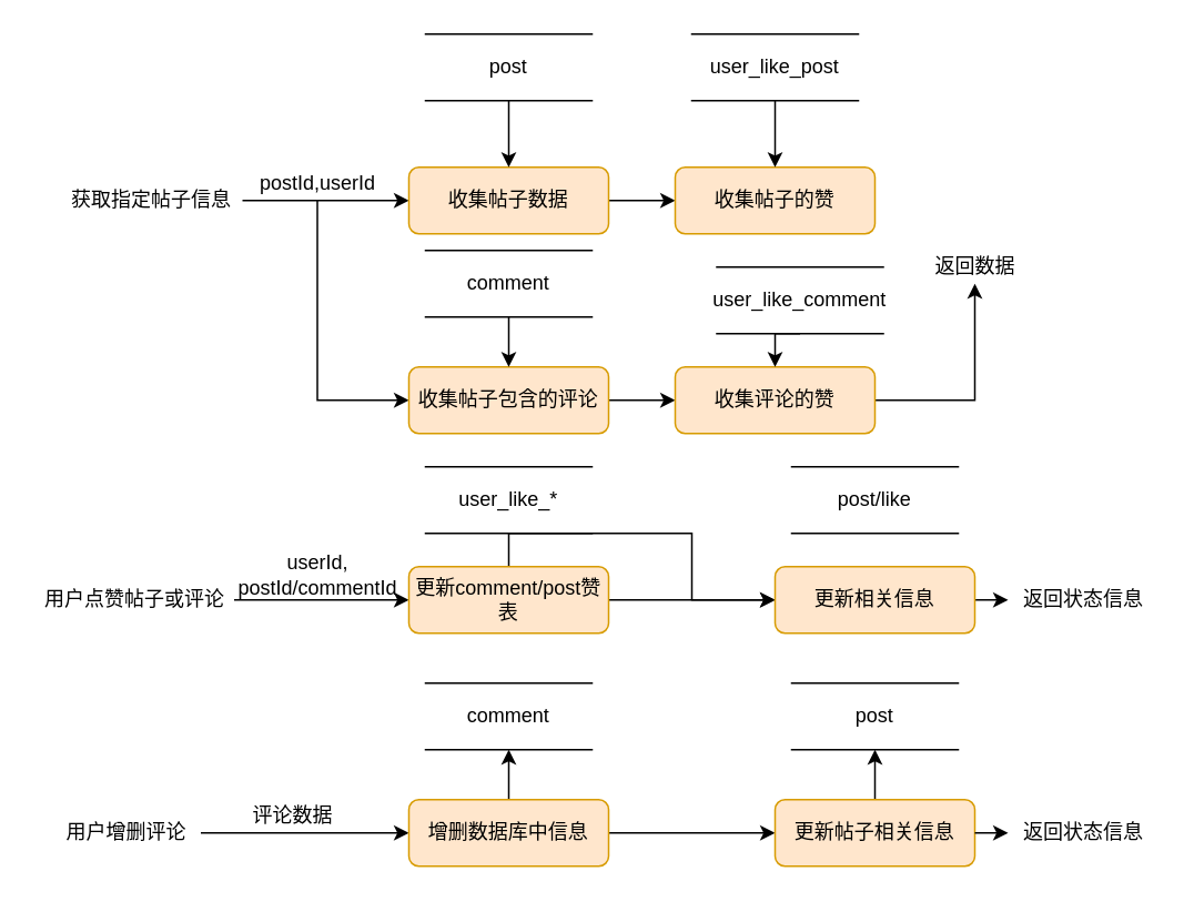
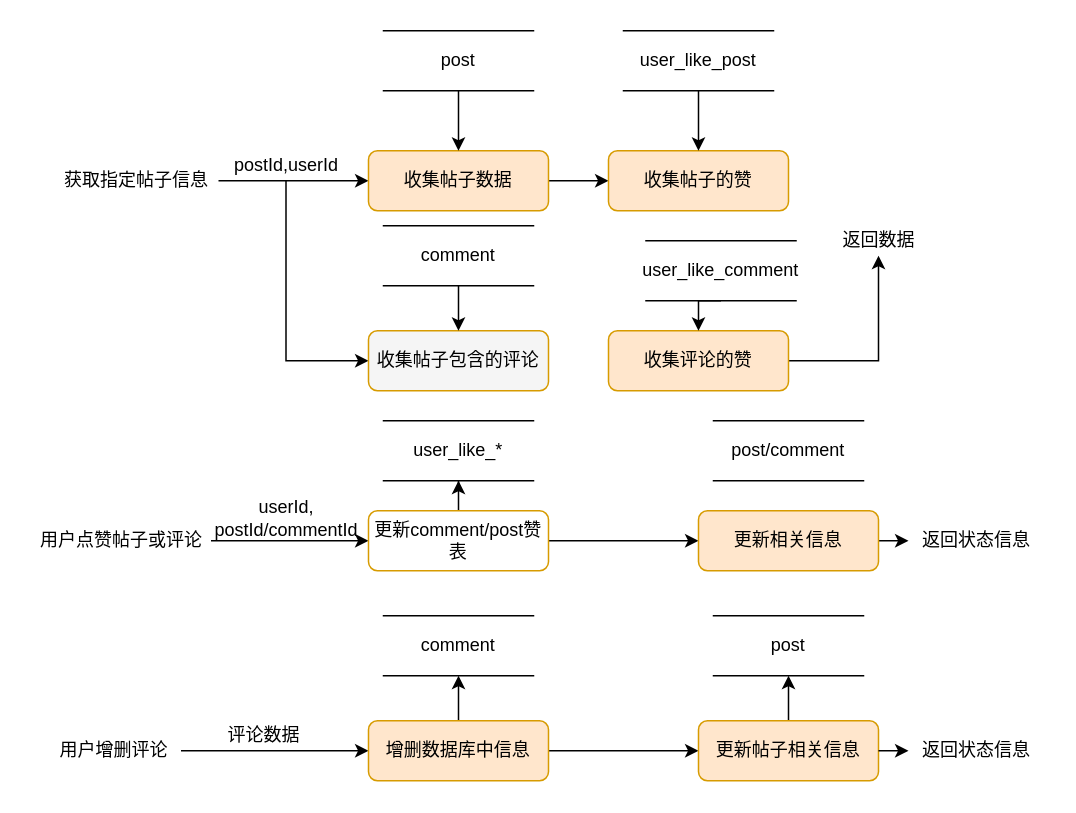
  <mxCell id="0" />
  <mxCell id="1" parent="0" />
  <mxCell id="2" style="edgeStyle=orthogonalEdgeStyle;rounded=0;orthogonalLoop=1;jettySize=auto;html=1;entryX=0;entryY=0.5;entryDx=0;entryDy=0;" edge="1" parent="1" source="3" target="5"><mxGeometry relative="1" as="geometry" /></mxCell>
  <mxCell id="3" value="获取指定帖子信息" style="text;html=1;align=center;verticalAlign=middle;resizable=0;points=[];autosize=1;strokeColor=none;fillColor=none;" vertex="1" parent="1"><mxGeometry x="35" y="110" width="110" height="20" as="geometry" /></mxCell>
  <mxCell id="4" style="edgeStyle=orthogonalEdgeStyle;rounded=0;orthogonalLoop=1;jettySize=auto;html=1;exitX=1;exitY=0.5;exitDx=0;exitDy=0;" edge="1" parent="1" source="5" target="42"><mxGeometry relative="1" as="geometry" /></mxCell>
  <mxCell id="5" value="收集帖子数据" style="rounded=1;whiteSpace=wrap;html=1;fillColor=#ffe6cc;strokeColor=#d79b00;" vertex="1" parent="1"><mxGeometry x="245" y="100" width="120" height="40" as="geometry" /></mxCell>
  <mxCell id="6" style="edgeStyle=orthogonalEdgeStyle;rounded=0;orthogonalLoop=1;jettySize=auto;html=1;entryX=0;entryY=0.5;entryDx=0;entryDy=0;" edge="1" parent="1" source="7" target="11"><mxGeometry relative="1" as="geometry"><Array as="points"><mxPoint x="190" y="240" /></Array></mxGeometry></mxCell>
  <mxCell id="7" value="postId,userId" style="text;html=1;align=center;verticalAlign=middle;resizable=0;points=[];autosize=1;strokeColor=none;fillColor=none;" vertex="1" parent="1"><mxGeometry x="150" y="100" width="80" height="20" as="geometry" /></mxCell>
  <mxCell id="8" style="edgeStyle=orthogonalEdgeStyle;rounded=0;orthogonalLoop=1;jettySize=auto;html=1;exitX=0.5;exitY=1;exitDx=0;exitDy=0;entryX=0.5;entryY=0;entryDx=0;entryDy=0;" edge="1" parent="1" source="9" target="5"><mxGeometry relative="1" as="geometry" /></mxCell>
  <mxCell id="9" value="post" style="shape=partialRectangle;whiteSpace=wrap;html=1;left=0;right=0;fillColor=none;" vertex="1" parent="1"><mxGeometry x="255" y="20" width="100" height="40" as="geometry" /></mxCell>
- <mxCell id="10" style="edgeStyle=orthogonalEdgeStyle;rounded=0;orthogonalLoop=1;jettySize=auto;html=1;exitX=1;exitY=0.5;exitDx=0;exitDy=0;entryX=0;entryY=0.5;entryDx=0;entryDy=0;" edge="1" parent="1" source="11" target="15"><mxGeometry relative="1" as="geometry" /></mxCell>
- <mxCell id="11" value="收集帖子包含的评论" style="rounded=1;whiteSpace=wrap;html=1;fillColor=#ffe6cc;strokeColor=#d79b00;" vertex="1" parent="1"><mxGeometry x="245" y="220" width="120" height="40" as="geometry" /></mxCell>
+ <mxCell id="11" value="收集帖子包含的评论" style="rounded=1;whiteSpace=wrap;html=1;fillColor=#f5f5f5;strokeColor=#d79b00;" vertex="1" parent="1"><mxGeometry x="245" y="220" width="120" height="40" as="geometry" /></mxCell>
  <mxCell id="12" style="edgeStyle=orthogonalEdgeStyle;rounded=0;orthogonalLoop=1;jettySize=auto;html=1;exitX=0.5;exitY=1;exitDx=0;exitDy=0;entryX=0.5;entryY=0;entryDx=0;entryDy=0;" edge="1" parent="1" source="13" target="11"><mxGeometry relative="1" as="geometry" /></mxCell>
  <mxCell id="13" value="comment" style="shape=partialRectangle;whiteSpace=wrap;html=1;left=0;right=0;fillColor=none;" vertex="1" parent="1"><mxGeometry x="255" y="150" width="100" height="40" as="geometry" /></mxCell>
  <mxCell id="14" style="edgeStyle=orthogonalEdgeStyle;rounded=0;orthogonalLoop=1;jettySize=auto;html=1;" edge="1" parent="1" source="15" target="16"><mxGeometry relative="1" as="geometry" /></mxCell>
  <mxCell id="15" value="收集评论的赞" style="rounded=1;whiteSpace=wrap;html=1;fillColor=#ffe6cc;strokeColor=#d79b00;" vertex="1" parent="1"><mxGeometry x="405" y="220" width="120" height="40" as="geometry" /></mxCell>
  <mxCell id="16" value="返回数据" style="text;html=1;align=center;verticalAlign=middle;resizable=0;points=[];autosize=1;strokeColor=none;fillColor=none;" vertex="1" parent="1"><mxGeometry x="555" y="150" width="60" height="20" as="geometry" /></mxCell>
  <mxCell id="17" style="edgeStyle=orthogonalEdgeStyle;rounded=0;orthogonalLoop=1;jettySize=auto;html=1;entryX=0;entryY=0.5;entryDx=0;entryDy=0;" edge="1" parent="1" source="18" target="21"><mxGeometry relative="1" as="geometry" /></mxCell>
  <mxCell id="18" value="用户点赞帖子或评论" style="text;html=1;align=center;verticalAlign=middle;resizable=0;points=[];autosize=1;strokeColor=none;fillColor=none;" vertex="1" parent="1"><mxGeometry x="20" y="350" width="120" height="20" as="geometry" /></mxCell>
  <mxCell id="19" style="edgeStyle=orthogonalEdgeStyle;rounded=0;orthogonalLoop=1;jettySize=auto;html=1;exitX=1;exitY=0.5;exitDx=0;exitDy=0;" edge="1" parent="1" source="21"><mxGeometry relative="1" as="geometry"><mxPoint x="465" y="360" as="targetPoint" /></mxGeometry></mxCell>
- <mxCell id="20" style="edgeStyle=orthogonalEdgeStyle;rounded=0;orthogonalLoop=1;jettySize=auto;html=1;exitX=0.5;exitY=0;exitDx=0;exitDy=0;" edge="1" parent="1" source="21" target="25"><mxGeometry relative="1" as="geometry" /></mxCell>
- <mxCell id="21" value="更新comment/post赞表" style="rounded=1;whiteSpace=wrap;html=1;fillColor=#ffe6cc;strokeColor=#d79b00;" vertex="1" parent="1"><mxGeometry x="245" y="340" width="120" height="40" as="geometry" /></mxCell>
+ <mxCell id="20" style="edgeStyle=orthogonalEdgeStyle;rounded=0;orthogonalLoop=1;jettySize=auto;html=1;exitX=0.5;exitY=0;exitDx=0;exitDy=0;" edge="1" parent="1" source="21" target="22"><mxGeometry relative="1" as="geometry" /></mxCell>
+ <mxCell id="21" value="更新comment/post赞表" style="rounded=1;whiteSpace=wrap;html=1;fillColor=#ffffff;strokeColor=#d79b00;" vertex="1" parent="1"><mxGeometry x="245" y="340" width="120" height="40" as="geometry" /></mxCell>
  <mxCell id="22" value="user_like_*" style="shape=partialRectangle;whiteSpace=wrap;html=1;left=0;right=0;fillColor=none;" vertex="1" parent="1"><mxGeometry x="255" y="280" width="100" height="40" as="geometry" /></mxCell>
  <mxCell id="23" value="userId,&lt;br&gt;postId/commentId" style="text;html=1;align=center;verticalAlign=middle;resizable=0;points=[];autosize=1;strokeColor=none;fillColor=none;" vertex="1" parent="1"><mxGeometry x="135" y="330" width="110" height="30" as="geometry" /></mxCell>
  <mxCell id="24" style="edgeStyle=orthogonalEdgeStyle;rounded=0;orthogonalLoop=1;jettySize=auto;html=1;exitX=1;exitY=0.5;exitDx=0;exitDy=0;" edge="1" parent="1"><mxGeometry relative="1" as="geometry"><mxPoint x="605" y="360" as="targetPoint" /><mxPoint x="585" y="360" as="sourcePoint" /></mxGeometry></mxCell>
  <mxCell id="25" value="更新相关信息" style="rounded=1;whiteSpace=wrap;html=1;fillColor=#ffe6cc;strokeColor=#d79b00;" vertex="1" parent="1"><mxGeometry x="465" y="340" width="120" height="40" as="geometry" /></mxCell>
- <mxCell id="26" value="post/like" style="shape=partialRectangle;whiteSpace=wrap;html=1;left=0;right=0;fillColor=none;" vertex="1" parent="1"><mxGeometry x="475" y="280" width="100" height="40" as="geometry" /></mxCell>
+ <mxCell id="26" value="post/comment" style="shape=partialRectangle;whiteSpace=wrap;html=1;left=0;right=0;fillColor=none;" vertex="1" parent="1"><mxGeometry x="475" y="280" width="100" height="40" as="geometry" /></mxCell>
  <mxCell id="27" value="返回状态信息" style="text;html=1;align=center;verticalAlign=middle;resizable=0;points=[];autosize=1;strokeColor=none;fillColor=none;" vertex="1" parent="1"><mxGeometry x="605" y="350" width="90" height="20" as="geometry" /></mxCell>
  <mxCell id="28" style="edgeStyle=orthogonalEdgeStyle;rounded=0;orthogonalLoop=1;jettySize=auto;html=1;entryX=0;entryY=0.5;entryDx=0;entryDy=0;" edge="1" parent="1" source="29" target="32"><mxGeometry relative="1" as="geometry" /></mxCell>
  <mxCell id="29" value="用户增删评论" style="text;html=1;align=center;verticalAlign=middle;resizable=0;points=[];autosize=1;strokeColor=none;fillColor=none;" vertex="1" parent="1"><mxGeometry x="30" y="490" width="90" height="20" as="geometry" /></mxCell>
  <mxCell id="30" style="edgeStyle=orthogonalEdgeStyle;rounded=0;orthogonalLoop=1;jettySize=auto;html=1;exitX=0.5;exitY=0;exitDx=0;exitDy=0;entryX=0.5;entryY=1;entryDx=0;entryDy=0;" edge="1" parent="1" source="32" target="34"><mxGeometry relative="1" as="geometry" /></mxCell>
  <mxCell id="31" style="edgeStyle=orthogonalEdgeStyle;rounded=0;orthogonalLoop=1;jettySize=auto;html=1;exitX=1;exitY=0.5;exitDx=0;exitDy=0;entryX=0;entryY=0.5;entryDx=0;entryDy=0;" edge="1" parent="1" source="32" target="36"><mxGeometry relative="1" as="geometry" /></mxCell>
  <mxCell id="32" value="增删数据库中信息" style="rounded=1;whiteSpace=wrap;html=1;fillColor=#ffe6cc;strokeColor=#d79b00;" vertex="1" parent="1"><mxGeometry x="245" y="480" width="120" height="40" as="geometry" /></mxCell>
  <mxCell id="33" value="评论数据" style="text;html=1;align=center;verticalAlign=middle;resizable=0;points=[];autosize=1;strokeColor=none;fillColor=none;" vertex="1" parent="1"><mxGeometry x="145" y="480" width="60" height="20" as="geometry" /></mxCell>
  <mxCell id="34" value="comment" style="shape=partialRectangle;whiteSpace=wrap;html=1;left=0;right=0;fillColor=none;" vertex="1" parent="1"><mxGeometry x="255" y="410" width="100" height="40" as="geometry" /></mxCell>
  <mxCell id="35" style="edgeStyle=orthogonalEdgeStyle;rounded=0;orthogonalLoop=1;jettySize=auto;html=1;exitX=0.5;exitY=0;exitDx=0;exitDy=0;" edge="1" parent="1" source="36" target="39"><mxGeometry relative="1" as="geometry" /></mxCell>
  <mxCell id="36" value="更新帖子相关信息" style="rounded=1;whiteSpace=wrap;html=1;fillColor=#ffe6cc;strokeColor=#d79b00;" vertex="1" parent="1"><mxGeometry x="465" y="480" width="120" height="40" as="geometry" /></mxCell>
  <mxCell id="37" style="edgeStyle=orthogonalEdgeStyle;rounded=0;orthogonalLoop=1;jettySize=auto;html=1;exitX=1;exitY=0.5;exitDx=0;exitDy=0;" edge="1" parent="1"><mxGeometry relative="1" as="geometry"><mxPoint x="605" y="500" as="targetPoint" /><mxPoint x="585" y="500" as="sourcePoint" /></mxGeometry></mxCell>
  <mxCell id="38" value="返回状态信息" style="text;html=1;align=center;verticalAlign=middle;resizable=0;points=[];autosize=1;strokeColor=none;fillColor=none;" vertex="1" parent="1"><mxGeometry x="605" y="490" width="90" height="20" as="geometry" /></mxCell>
  <mxCell id="39" value="post" style="shape=partialRectangle;whiteSpace=wrap;html=1;left=0;right=0;fillColor=none;" vertex="1" parent="1"><mxGeometry x="475" y="410" width="100" height="40" as="geometry" /></mxCell>
  <mxCell id="40" style="edgeStyle=orthogonalEdgeStyle;rounded=0;orthogonalLoop=1;jettySize=auto;html=1;exitX=0.5;exitY=1;exitDx=0;exitDy=0;entryX=0.5;entryY=0;entryDx=0;entryDy=0;" edge="1" parent="1" source="41" target="15"><mxGeometry relative="1" as="geometry" /></mxCell>
  <mxCell id="41" value="user_like_comment" style="shape=partialRectangle;whiteSpace=wrap;html=1;left=0;right=0;fillColor=none;" vertex="1" parent="1"><mxGeometry x="430" y="160" width="100" height="40" as="geometry" /></mxCell>
  <mxCell id="42" value="收集帖子的赞" style="rounded=1;whiteSpace=wrap;html=1;fillColor=#ffe6cc;strokeColor=#d79b00;" vertex="1" parent="1"><mxGeometry x="405" y="100" width="120" height="40" as="geometry" /></mxCell>
  <mxCell id="43" style="edgeStyle=orthogonalEdgeStyle;rounded=0;orthogonalLoop=1;jettySize=auto;html=1;exitX=0.5;exitY=1;exitDx=0;exitDy=0;" edge="1" parent="1" source="44" target="42"><mxGeometry relative="1" as="geometry" /></mxCell>
  <mxCell id="44" value="user_like_post" style="shape=partialRectangle;whiteSpace=wrap;html=1;left=0;right=0;fillColor=none;" vertex="1" parent="1"><mxGeometry x="415" y="20" width="100" height="40" as="geometry" /></mxCell>
